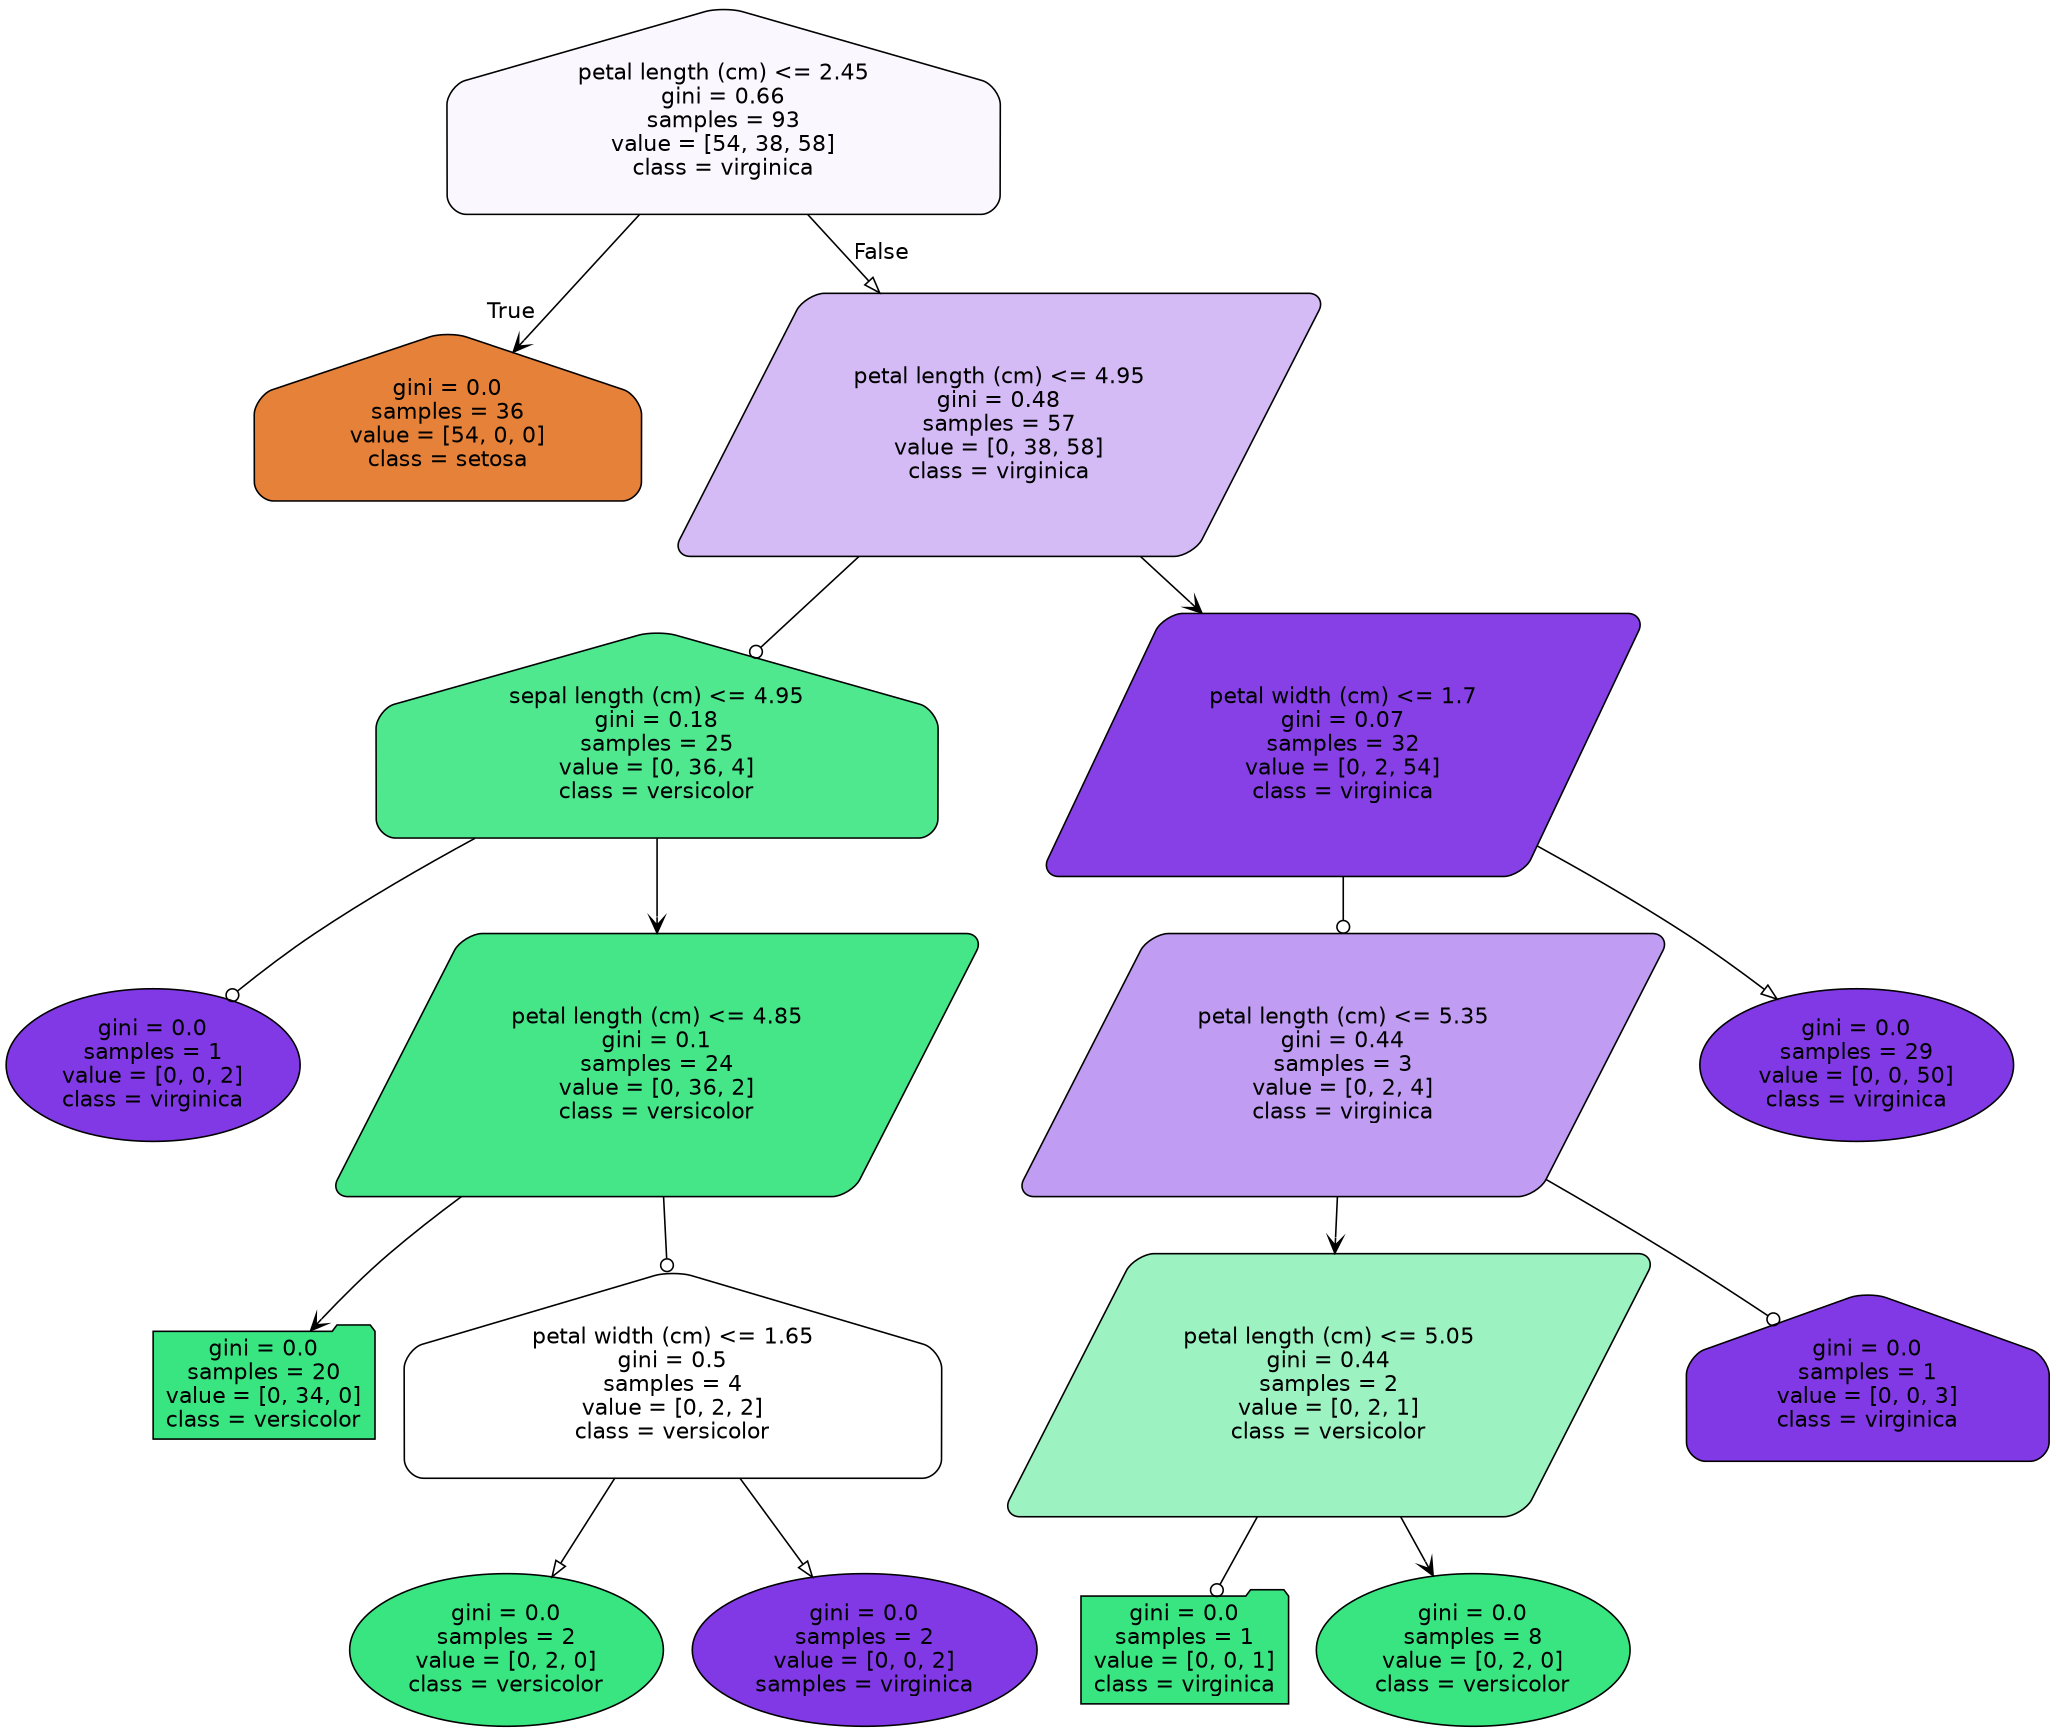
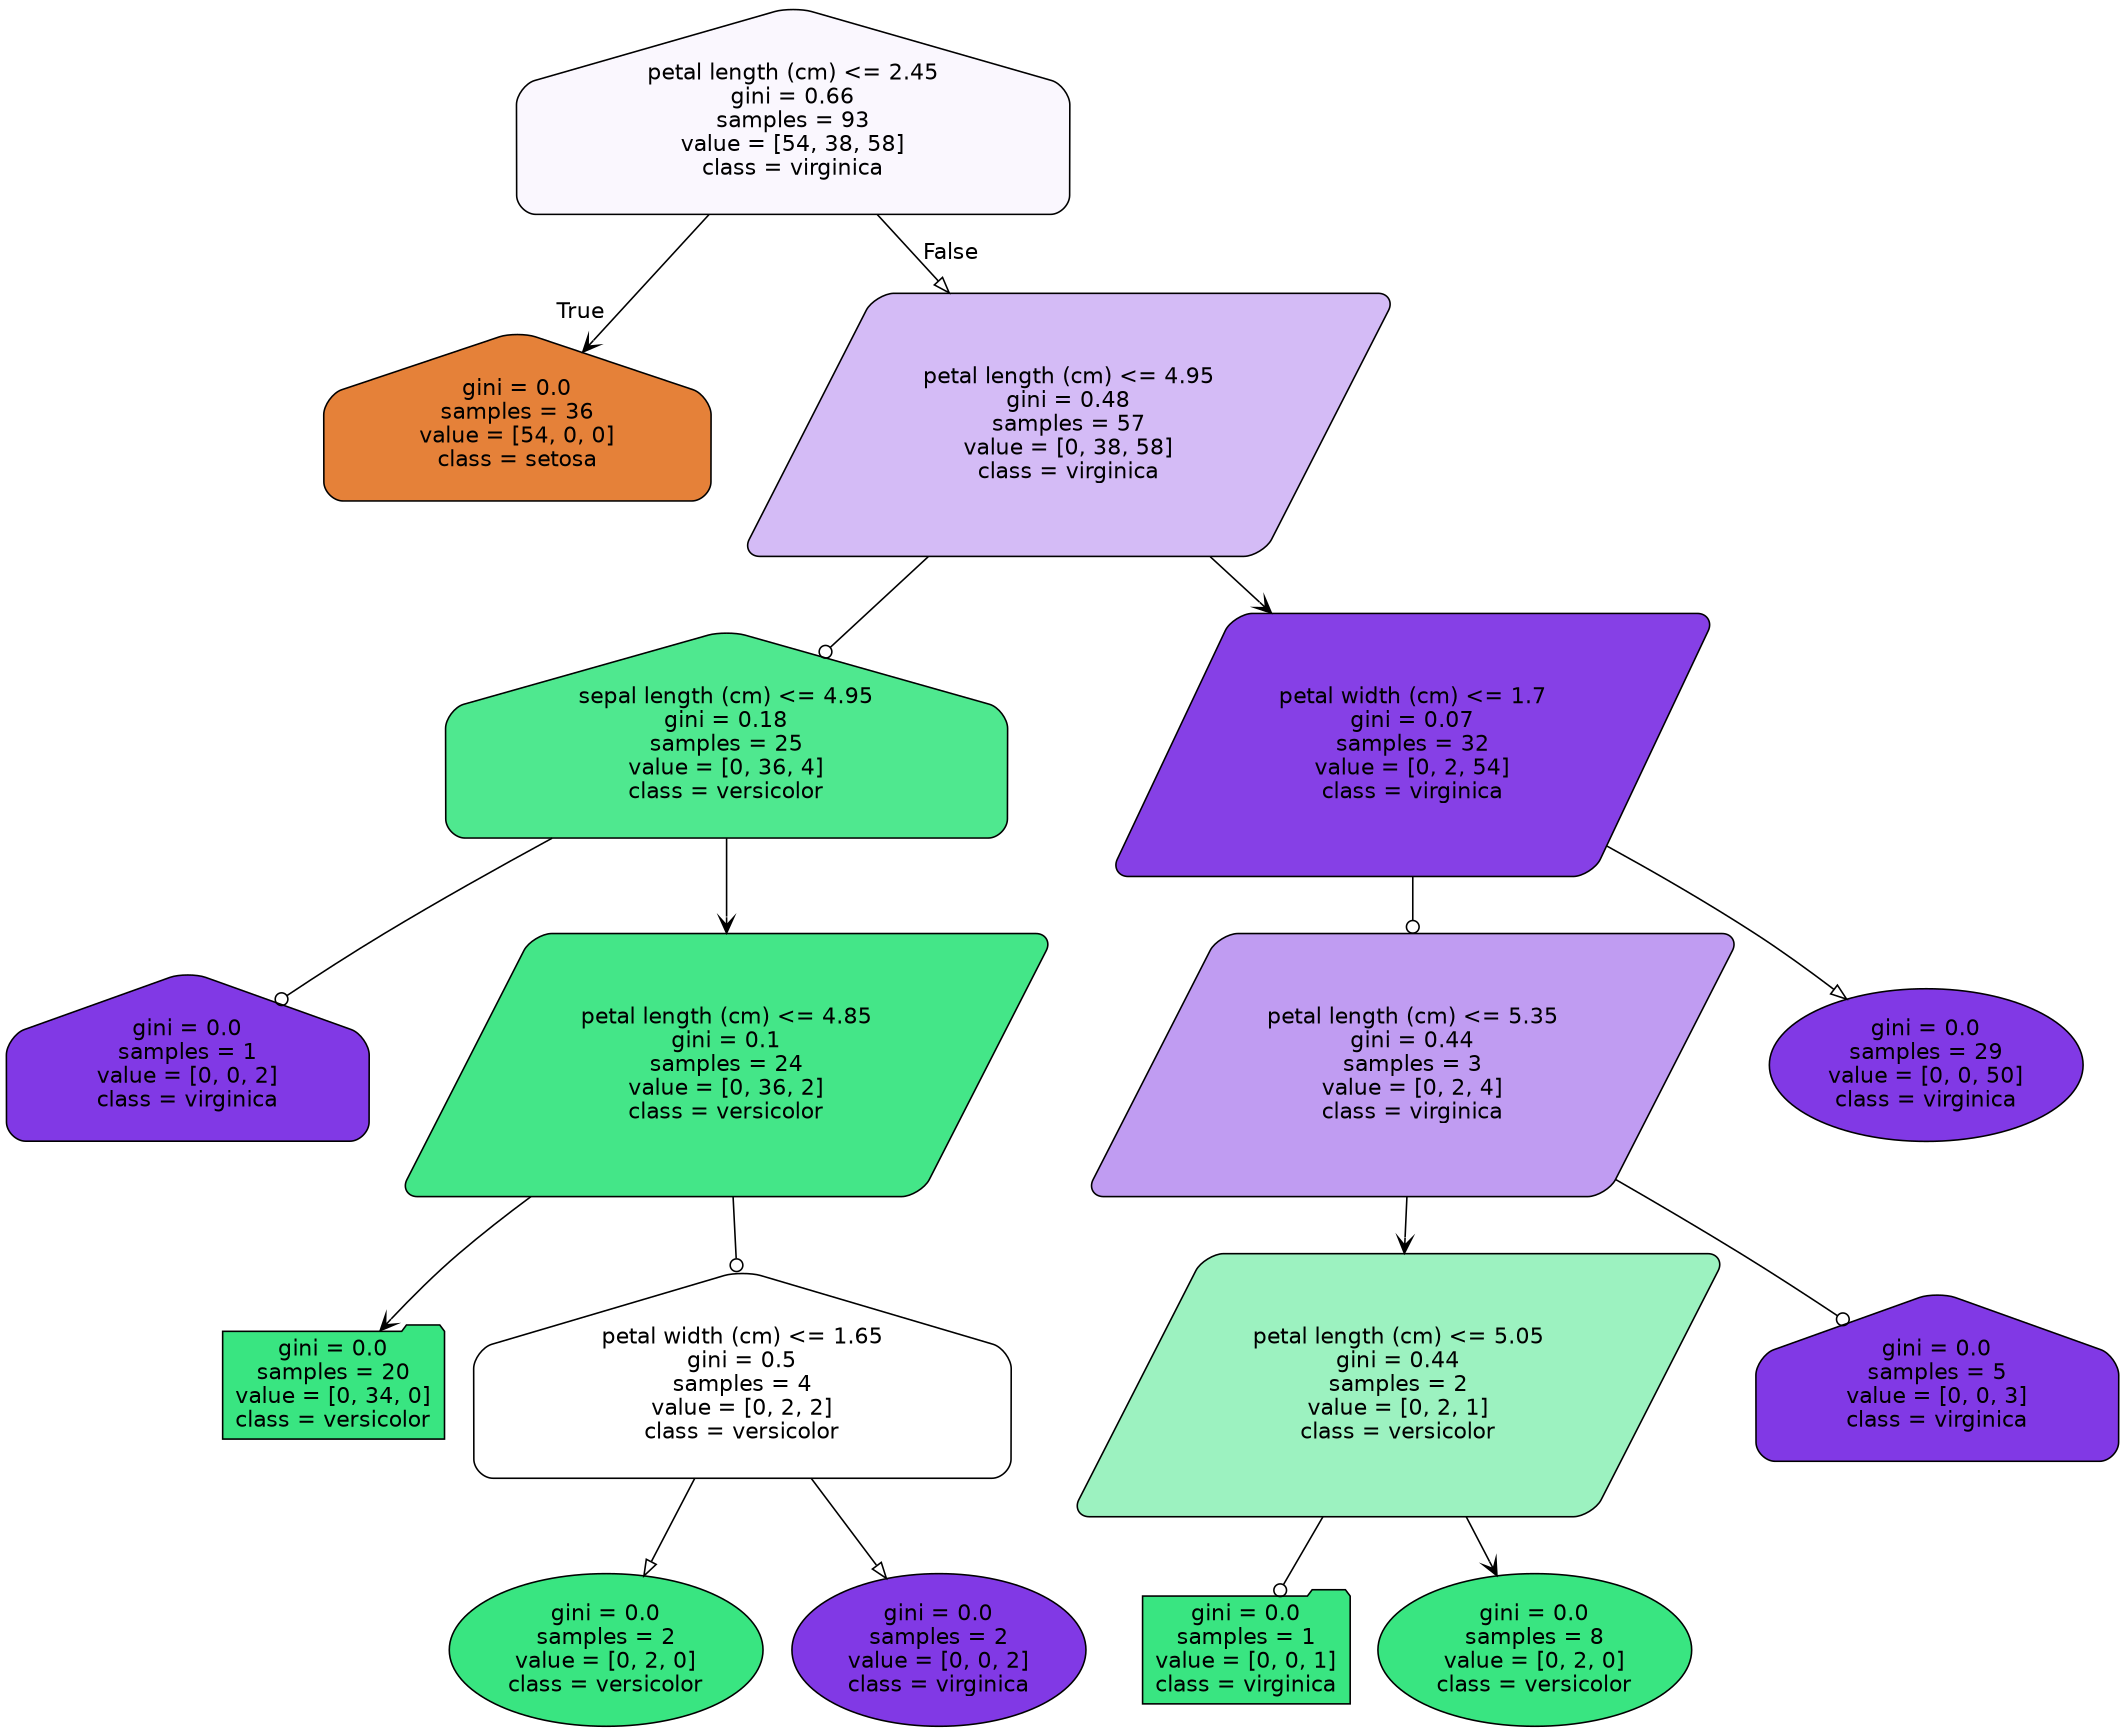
  digraph {
    node [color=black fillcolor="#8139e5" fontname=helvetica shape=house style="filled, rounded"]
    edge [arrowhead=vee fontname=helvetica]
    n1 [fillcolor="#faf7fe" label="petal length (cm) <= 2.45\ngini = 0.66\nsamples = 93\nvalue = [54, 38, 58]\nclass = virginica"]
    n2 [fillcolor="#e58139" label="gini = 0.0\nsamples = 36\nvalue = [54, 0, 0]\nclass = setosa"]
    n3 [fillcolor="#d4bbf6" label="petal length (cm) <= 4.95\ngini = 0.48\nsamples = 57\nvalue = [0, 38, 58]\nclass = virginica" shape=parallelogram]
    n4 [fillcolor="#4fe88f" label="sepal length (cm) <= 4.95\ngini = 0.18\nsamples = 25\nvalue = [0, 36, 4]\nclass = versicolor"]
    n5 [fillcolor="#8640e6" label="petal width (cm) <= 1.7\ngini = 0.07\nsamples = 32\nvalue = [0, 2, 54]\nclass = virginica" shape=parallelogram]
-   n6 [label="gini = 0.0\nsamples = 1\nvalue = [0, 0, 2]\nclass = virginica" shape=ellipse]
+   n6 [label="gini = 0.0\nsamples = 1\nvalue = [0, 0, 2]\nclass = virginica"]
    n7 [fillcolor="#44e688" label="petal length (cm) <= 4.85\ngini = 0.1\nsamples = 24\nvalue = [0, 36, 2]\nclass = versicolor" shape=parallelogram]
    n8 [fillcolor="#c09cf2" label="petal length (cm) <= 5.35\ngini = 0.44\nsamples = 3\nvalue = [0, 2, 4]\nclass = virginica" shape=parallelogram]
    n9 [label="gini = 0.0\nsamples = 29\nvalue = [0, 0, 50]\nclass = virginica" shape=ellipse]
    n10 [fillcolor="#39e581" label="gini = 0.0\nsamples = 20\nvalue = [0, 34, 0]\nclass = versicolor" shape=folder]
    n11 [fillcolor="#ffffff" label="petal width (cm) <= 1.65\ngini = 0.5\nsamples = 4\nvalue = [0, 2, 2]\nclass = versicolor"]
    n12 [fillcolor="#39e581" label="gini = 0.0\nsamples = 2\nvalue = [0, 2, 0]\nclass = versicolor" shape=ellipse]
-   n13 [label="gini = 0.0\nsamples = 2\nvalue = [0, 0, 2]\nsamples = virginica" shape=ellipse]
+   n13 [label="gini = 0.0\nsamples = 2\nvalue = [0, 0, 2]\nclass = virginica" shape=ellipse]
    n14 [fillcolor="#9cf2c0" label="petal length (cm) <= 5.05\ngini = 0.44\nsamples = 2\nvalue = [0, 2, 1]\nclass = versicolor" shape=parallelogram]
-   n15 [label="gini = 0.0\nsamples = 1\nvalue = [0, 0, 3]\nclass = virginica"]
+   n15 [label="gini = 0.0\nsamples = 5\nvalue = [0, 0, 3]\nclass = virginica"]
    n16 [fillcolor="#39e581" label="gini = 0.0\nsamples = 1\nvalue = [0, 0, 1]\nclass = virginica" shape=folder]
    n17 [fillcolor="#39e581" label="gini = 0.0\nsamples = 8\nvalue = [0, 2, 0]\nclass = versicolor" shape=ellipse]
    n1 -> n2 [headlabel=True labelangle=45 labeldistance=2.5]
    n1 -> n3 [arrowhead=onormal headlabel=False labelangle=-45 labeldistance=2.5]
    n3 -> n4 [arrowhead=odot]
    n3 -> n5
    n4 -> n6 [arrowhead=odot]
    n4 -> n7
    n5 -> n8 [arrowhead=odot]
    n5 -> n9 [arrowhead=onormal]
    n7 -> n10
    n7 -> n11 [arrowhead=odot]
    n8 -> n14
    n8 -> n15 [arrowhead=odot]
    n11 -> n12 [arrowhead=onormal]
    n11 -> n13 [arrowhead=onormal]
    n14 -> n16 [arrowhead=odot]
    n14 -> n17
  }
